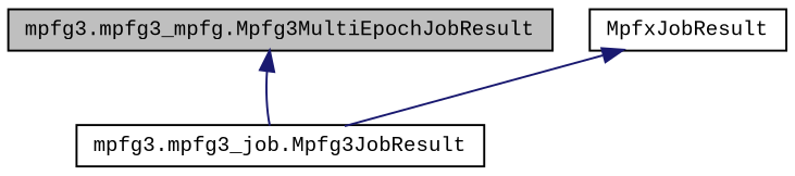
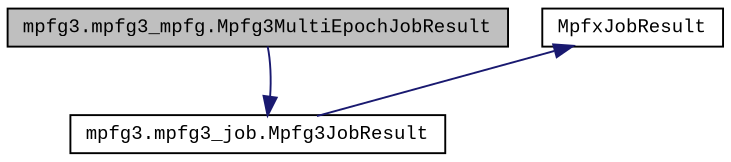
  digraph {
    fontname="Liberation Mono"
    node [color=black fillcolor=white fontname="Liberation Mono" fontsize=10 shape=record style=filled]
    edge [color=midnightblue dir=back fontname="Liberation Mono" fontsize=10 labelfontname=Helvetica labelfontsize=10 style=solid]
    n1 [fillcolor=grey75 fontcolor=black height=0.2 label="mpfg3.mpfg3_mpfg.Mpfg3MultiEpochJobResult" width=0.4]
    n2 [height=0.2 label="mpfg3.mpfg3_job.Mpfg3JobResult" width=0.4]
    n3 [height=0.2 label=MpfxJobResult width=0.4]
-   n1 -> n2
+   n2 -> n1
    n3 -> n2
  }
